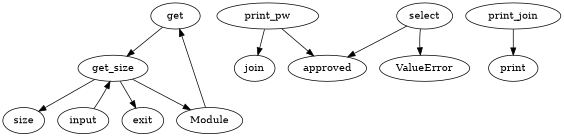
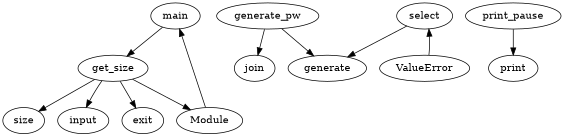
  strict digraph {
-   main [label=get]
+   main
    get_size
    n3 [label=size]
    input
    exit
    Module
-   generate_pw [label=print_pw]
+   generate_pw
    join
-   approved
-   print_pause [label=print_join]
+   approved [label=generate]
+   print_pause
    print
    select
    ValueError
    main -> get_size
    get_size -> n3
-   input -> get_size
+   get_size -> input
    get_size -> exit
    get_size -> Module
    Module -> main
    generate_pw -> join
    generate_pw -> approved
    print_pause -> print
    select -> approved
-   select -> ValueError
+   ValueError -> select
  }
